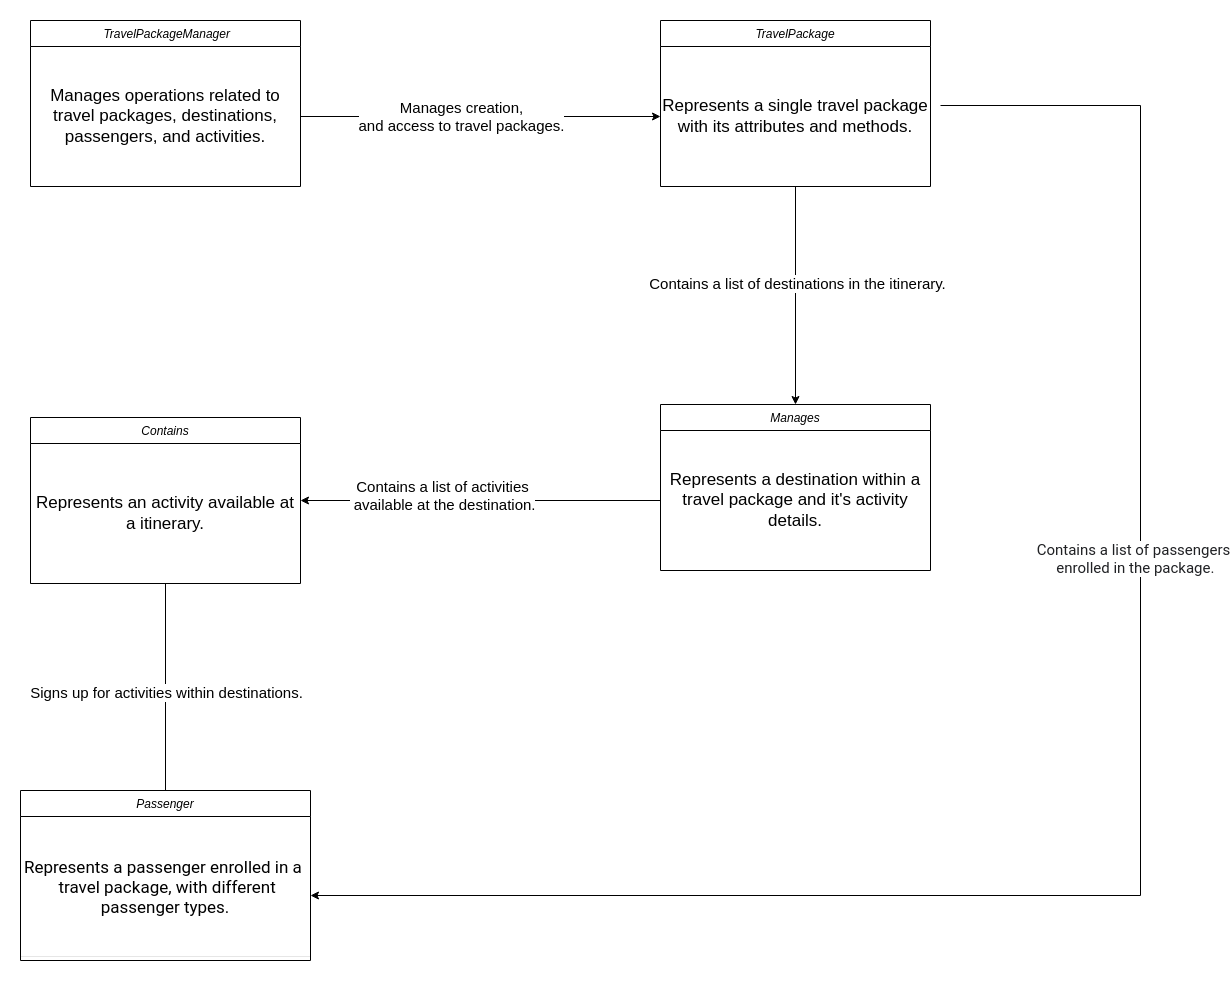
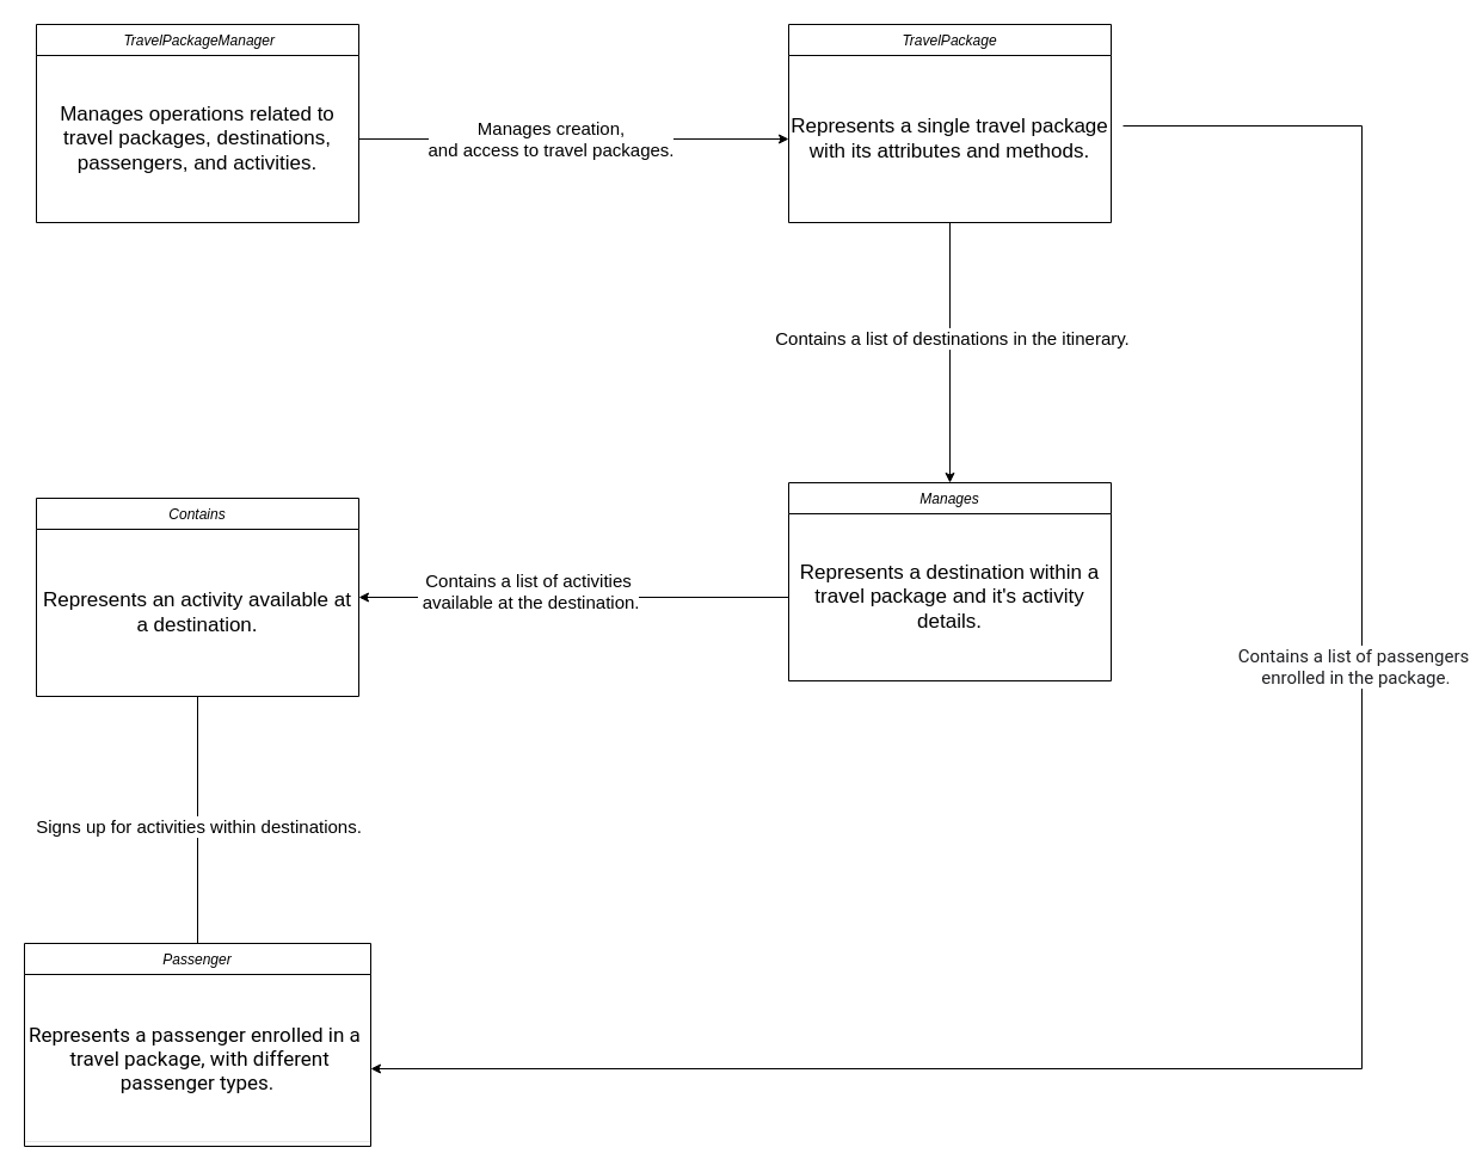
  <mxCell id="0" />
  <mxCell id="1" parent="0" />
  <mxCell id="2" value=" TravelPackageManager" style="swimlane;fontStyle=2;align=center;verticalAlign=top;childLayout=stackLayout;horizontal=1;startSize=26;horizontalStack=0;resizeParent=1;resizeLast=0;collapsible=1;marginBottom=0;rounded=0;shadow=0;strokeWidth=1;" vertex="1" parent="1"><mxGeometry x="30" y="20" width="270" height="166" as="geometry"><mxRectangle x="220" y="120" width="160" height="26" as="alternateBounds" /></mxGeometry></mxCell>
  <mxCell id="3" value="&lt;font style=&quot;font-size: 17px;&quot;&gt;Manages operations related to travel packages, destinations, passengers, and activities.&lt;/font&gt;" style="whiteSpace=wrap;html=1;fillColor=none;strokeWidth=0;" vertex="1" parent="2"><mxGeometry y="26" width="270" height="140" as="geometry" /></mxCell>
  <mxCell id="4" value="TravelPackage" style="swimlane;fontStyle=2;align=center;verticalAlign=top;childLayout=stackLayout;horizontal=1;startSize=26;horizontalStack=0;resizeParent=1;resizeLast=0;collapsible=1;marginBottom=0;rounded=0;shadow=0;strokeWidth=1;" vertex="1" parent="1"><mxGeometry x="660" y="20" width="270" height="166" as="geometry"><mxRectangle x="220" y="120" width="160" height="26" as="alternateBounds" /></mxGeometry></mxCell>
  <mxCell id="5" value="&lt;font style=&quot;font-size: 17px;&quot;&gt;Represents a single travel package with its attributes and methods.&lt;/font&gt;" style="whiteSpace=wrap;html=1;fillColor=none;strokeWidth=0;" vertex="1" parent="4"><mxGeometry y="26" width="270" height="140" as="geometry" /></mxCell>
  <mxCell id="6" value="Contains" style="swimlane;fontStyle=2;align=center;verticalAlign=top;childLayout=stackLayout;horizontal=1;startSize=26;horizontalStack=0;resizeParent=1;resizeLast=0;collapsible=1;marginBottom=0;rounded=0;shadow=0;strokeWidth=1;" vertex="1" parent="1"><mxGeometry x="30" y="417" width="270" height="166" as="geometry"><mxRectangle x="220" y="120" width="160" height="26" as="alternateBounds" /></mxGeometry></mxCell>
- <mxCell id="7" value="&lt;font style=&quot;font-size: 17px;&quot;&gt;Represents an activity available at a itinerary.&lt;/font&gt;" style="whiteSpace=wrap;html=1;fillColor=none;strokeWidth=0;" vertex="1" parent="6"><mxGeometry y="26" width="270" height="140" as="geometry" /></mxCell>
+ <mxCell id="7" value="&lt;font style=&quot;font-size: 17px;&quot;&gt;Represents an activity available at a destination.&lt;/font&gt;" style="whiteSpace=wrap;html=1;fillColor=none;strokeWidth=0;" vertex="1" parent="6"><mxGeometry y="26" width="270" height="140" as="geometry" /></mxCell>
  <mxCell id="8" value="Manages" style="swimlane;fontStyle=2;align=center;verticalAlign=top;childLayout=stackLayout;horizontal=1;startSize=26;horizontalStack=0;resizeParent=1;resizeLast=0;collapsible=1;marginBottom=0;rounded=0;shadow=0;strokeWidth=1;" vertex="1" parent="1"><mxGeometry x="660" y="404" width="270" height="166" as="geometry"><mxRectangle x="220" y="120" width="160" height="26" as="alternateBounds" /></mxGeometry></mxCell>
  <mxCell id="9" value="&lt;font style=&quot;font-size: 17px;&quot;&gt;Represents a destination within a travel package and it's activity details.&lt;/font&gt;" style="whiteSpace=wrap;html=1;fillColor=none;strokeWidth=0;" vertex="1" parent="8"><mxGeometry y="26" width="270" height="140" as="geometry" /></mxCell>
  <mxCell id="10" style="edgeStyle=orthogonalEdgeStyle;rounded=0;orthogonalLoop=1;jettySize=auto;html=1;exitX=0.5;exitY=0;exitDx=0;exitDy=0;entryX=0.5;entryY=1;entryDx=0;entryDy=0;endArrow=none;" edge="1" parent="1" source="12" target="7"><mxGeometry relative="1" as="geometry" /></mxCell>
  <mxCell id="11" value="&lt;font style=&quot;font-size: 15px;&quot;&gt;Signs up for activities within destinations.&lt;/font&gt;" style="edgeLabel;html=1;align=center;verticalAlign=middle;resizable=0;points=[];" vertex="1" connectable="0" parent="10"><mxGeometry x="-0.041" relative="1" as="geometry"><mxPoint as="offset" /></mxGeometry></mxCell>
  <mxCell id="12" value="Passenger" style="swimlane;fontStyle=2;align=center;verticalAlign=top;childLayout=stackLayout;horizontal=1;startSize=26;horizontalStack=0;resizeParent=1;resizeLast=0;collapsible=1;marginBottom=0;rounded=0;shadow=0;strokeWidth=1;" vertex="1" parent="1"><mxGeometry x="20" y="790" width="290" height="170" as="geometry"><mxRectangle x="220" y="120" width="160" height="26" as="alternateBounds" /></mxGeometry></mxCell>
  <mxCell id="13" value="&lt;div style=&quot;-webkit-tap-highlight-color: transparent; color: var(--hotlane-on-background-color); font-size: 0.812rem; line-height: 1.25rem; padding-top: 0px; position: relative; overflow-wrap: break-word; font-family: Roboto, arial, sans-serif; background-color: rgb(255, 255, 255);&quot; class=&quot;ptNLrf&quot;&gt;&lt;div style=&quot;-webkit-tap-highlight-color: transparent; font-size: 17px;&quot;&gt;&lt;div style=&quot;-webkit-tap-highlight-color: transparent;&quot; data-is-tv=&quot;false&quot;&gt;Represents a passenger &lt;span style=&quot;color: var(--hotlane-on-background-color);&quot;&gt;enrolled in a&amp;nbsp; &amp;nbsp;travel package, with different passenger types.&lt;/span&gt;&lt;/div&gt;&lt;/div&gt;&lt;/div&gt;" style="whiteSpace=wrap;html=1;fillColor=none;strokeWidth=0;align=center;" vertex="1" parent="12"><mxGeometry y="26" width="290" height="140" as="geometry" /></mxCell>
  <mxCell id="14" style="edgeStyle=orthogonalEdgeStyle;rounded=0;orthogonalLoop=1;jettySize=auto;html=1;exitX=1;exitY=0.5;exitDx=0;exitDy=0;entryX=0;entryY=0.5;entryDx=0;entryDy=0;" edge="1" parent="1" source="3" target="5"><mxGeometry relative="1" as="geometry" /></mxCell>
  <mxCell id="15" value="Manages creation, &lt;br style=&quot;font-size: 15px;&quot;&gt;and access to travel packages." style="edgeLabel;html=1;align=center;verticalAlign=middle;resizable=0;points=[];fontSize=15;" vertex="1" connectable="0" parent="14"><mxGeometry x="-0.113" y="1" relative="1" as="geometry"><mxPoint as="offset" /></mxGeometry></mxCell>
  <mxCell id="16" style="edgeStyle=orthogonalEdgeStyle;rounded=0;orthogonalLoop=1;jettySize=auto;html=1;exitX=0.5;exitY=1;exitDx=0;exitDy=0;entryX=0.5;entryY=0;entryDx=0;entryDy=0;" edge="1" parent="1" source="5" target="8"><mxGeometry relative="1" as="geometry" /></mxCell>
  <mxCell id="17" value=" Contains a list of destinations in the itinerary." style="edgeLabel;html=1;align=center;verticalAlign=middle;resizable=0;points=[];fontSize=15;" vertex="1" connectable="0" parent="16"><mxGeometry x="-0.133" y="1" relative="1" as="geometry"><mxPoint y="1" as="offset" /></mxGeometry></mxCell>
  <mxCell id="18" style="edgeStyle=orthogonalEdgeStyle;rounded=0;orthogonalLoop=1;jettySize=auto;html=1;exitX=0;exitY=0.5;exitDx=0;exitDy=0;entryX=1;entryY=0.5;entryDx=0;entryDy=0;" edge="1" parent="1" source="9" target="6"><mxGeometry relative="1" as="geometry" /></mxCell>
  <mxCell id="19" value="&lt;font style=&quot;font-size: 15px;&quot;&gt;Contains a list of activities&lt;br style=&quot;&quot;&gt;&amp;nbsp;available at the destination.&lt;/font&gt;" style="edgeLabel;html=1;align=center;verticalAlign=middle;resizable=0;points=[];" vertex="1" connectable="0" parent="18"><mxGeometry x="0.215" y="-6" relative="1" as="geometry"><mxPoint as="offset" /></mxGeometry></mxCell>
  <mxCell id="20" style="edgeStyle=orthogonalEdgeStyle;rounded=0;orthogonalLoop=1;jettySize=auto;html=1;exitX=1;exitY=0.5;exitDx=0;exitDy=0;" edge="1" parent="1" target="13"><mxGeometry relative="1" as="geometry"><mxPoint x="940" y="105" as="sourcePoint" /><mxPoint x="320" y="895" as="targetPoint" /><Array as="points"><mxPoint x="1140" y="105" /><mxPoint x="1140" y="895" /></Array></mxGeometry></mxCell>
  <mxCell id="21" value="&lt;font style=&quot;font-size: 15px;&quot;&gt;&lt;span style=&quot;color: rgb(32, 33, 36); font-family: Roboto, arial, sans-serif; font-style: normal; font-variant-ligatures: normal; font-variant-caps: normal; font-weight: 400; letter-spacing: normal; orphans: 2; text-align: left; text-indent: 0px; text-transform: none; widows: 2; word-spacing: 0px; -webkit-text-stroke-width: 0px; background-color: rgb(255, 255, 255); text-decoration-thickness: initial; text-decoration-style: initial; text-decoration-color: initial; float: none; display: inline !important;&quot;&gt;Contains a list of passengers&lt;br&gt;&amp;nbsp;enrolled in the package.&lt;/span&gt;&lt;br&gt;&lt;/font&gt;" style="edgeLabel;html=1;align=center;verticalAlign=middle;resizable=0;points=[];" vertex="1" connectable="0" parent="20"><mxGeometry x="-0.284" y="-8" relative="1" as="geometry"><mxPoint as="offset" /></mxGeometry></mxCell>
